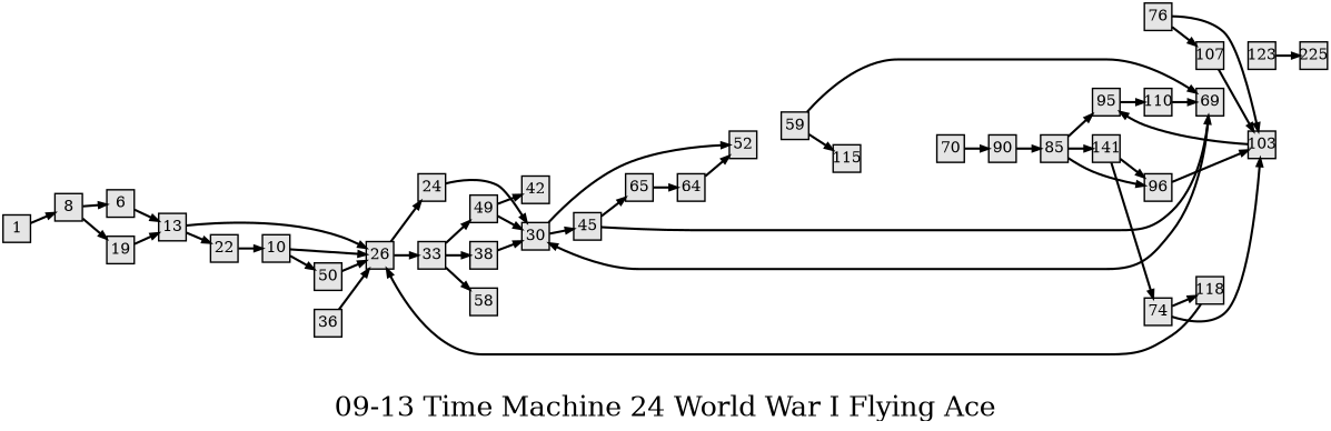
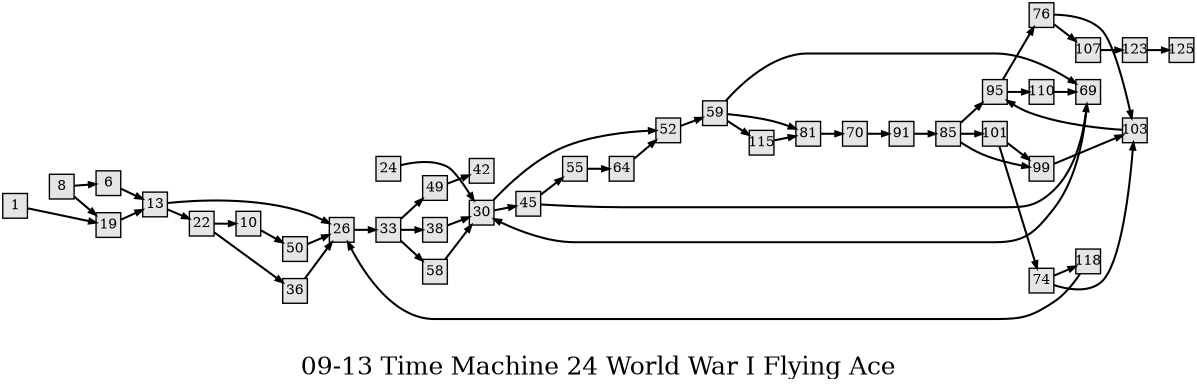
  digraph {
    fontsize=36
    label="09-13 Time Machine 24 World War I Flying Ace"
    nodesep=0.35
    ordering=out
    rankdir=LR
    ranksep=0.45
    node [fillcolor=grey90 fixedsize=true fontsize=20 labelfloat=true margin="0,0" penwidth=2 regular=true shape=rect style=filled]
    edge [fontsize=12 labelfloat=true penwidth=3]
    1
    8
    13
    26
    22
    6
    19
    24
    33
    10
    36
    50
    30
    49
    38
    58
    52
    45
    59
-   55 [label=65]
+   55
    69
    42
+   81
    115
    64
    70
-   91 [label=90]
+   91
    85
    n29 [label=95]
-   101 [label=141]
-   99 [label=96]
+   101
+   99
    74
    118
    103
    76
    110
    107
    123
-   125 [label=225]
-   1 -> 8
+   125
+   1 -> 19
    8 -> 6
    8 -> 19
    13 -> 26
    13 -> 22
-   26 -> 24
    26 -> 33
    22 -> 10
+   22 -> 36
    6 -> 13
    19 -> 13
    24 -> 30
    33 -> 49
    33 -> 38
    33 -> 58
-   10 -> 26
    10 -> 50
    36 -> 26
    50 -> 26
    30 -> 52
    30 -> 45
    49 -> 42
    38 -> 30
-   49 -> 30
+   58 -> 30
+   52 -> 59
    45 -> 55
    45 -> 69
    59 -> 69
+   59 -> 81
    59 -> 115
    55 -> 64
    69 -> 30
+   81 -> 70
+   115 -> 81
    64 -> 52
    70 -> 91
    91 -> 85
    85 -> n29
    85 -> 101
    85 -> 99
+   n29 -> 76
    n29 -> 110
    101 -> 99
    101 -> 74
    99 -> 103
    74 -> 118
    74 -> 103
    118 -> 26
    103 -> n29
    76 -> 103
    76 -> 107
    110 -> 69
-   107 -> 103
+   107 -> 123
    123 -> 125
  }
